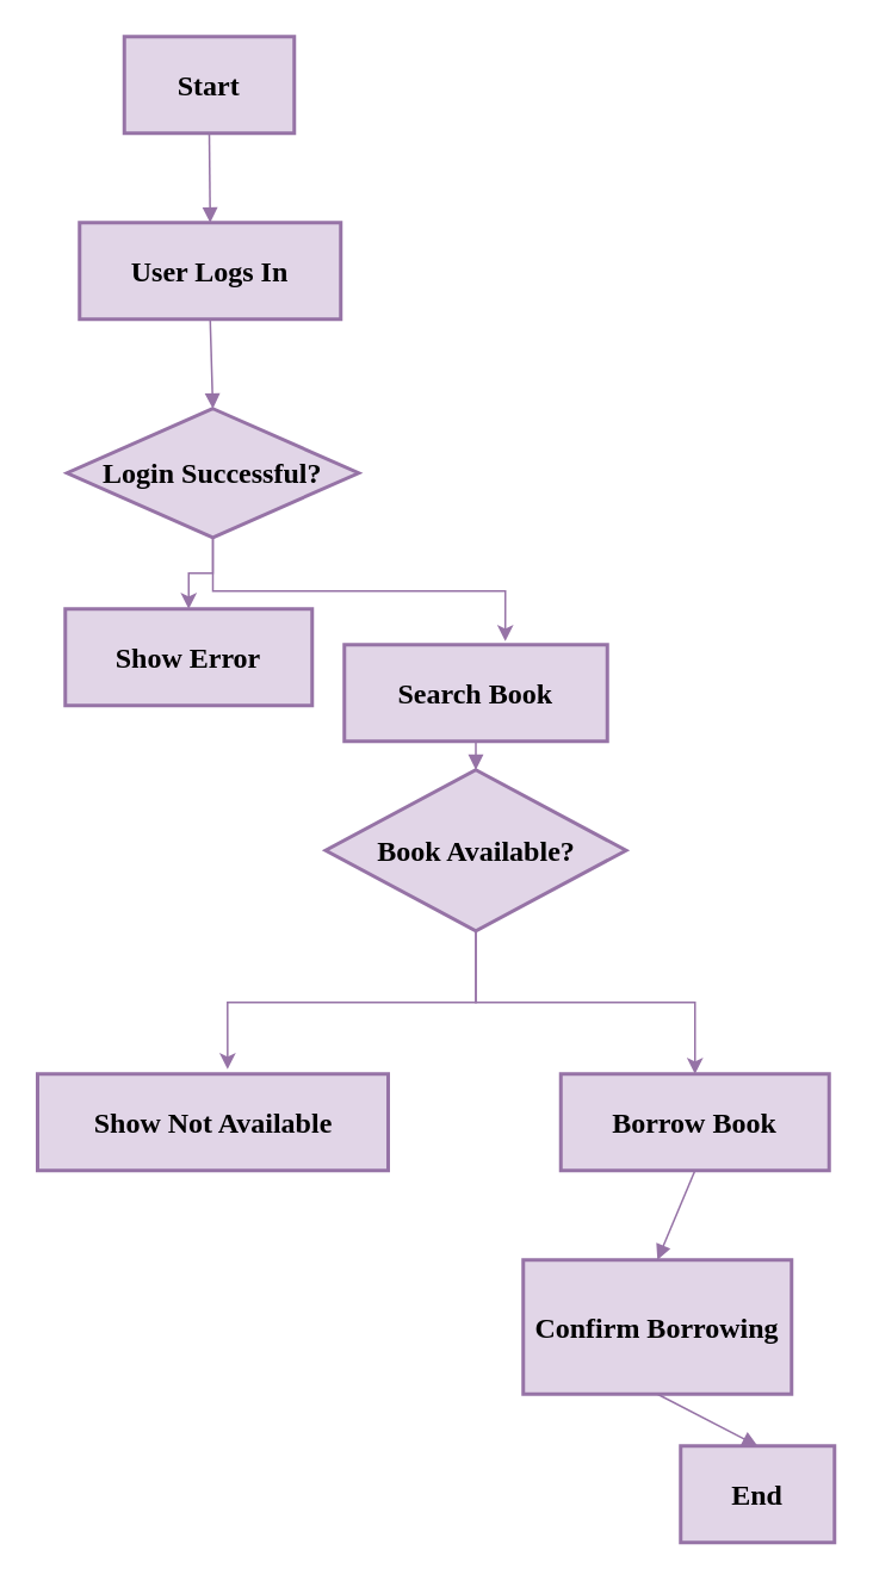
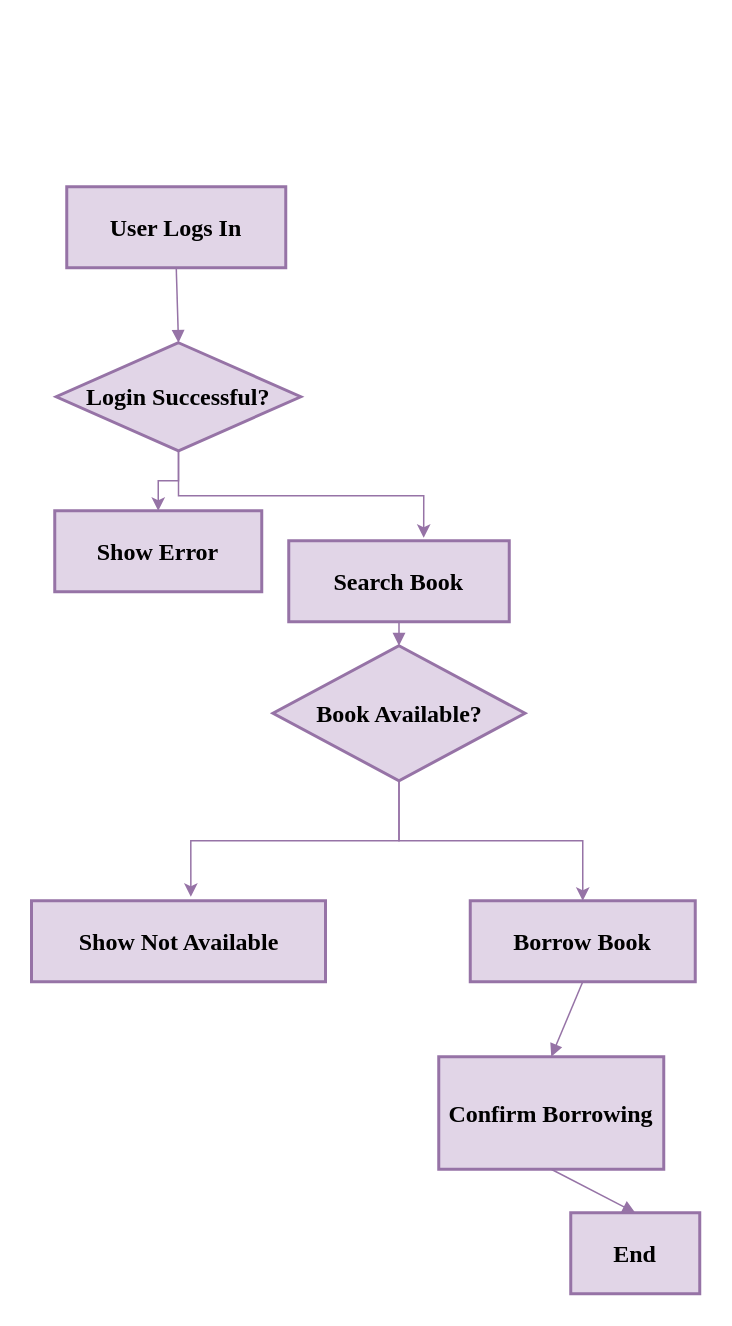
  <mxCell id="0" />
  <mxCell id="1" parent="0" />
- <mxCell id="2" value="Start" style="whiteSpace=wrap;strokeWidth=2;fillColor=#e1d5e7;strokeColor=#9673a6;fontFamily=Times New Roman;fontStyle=1;fontSize=16;" vertex="1" parent="1"><mxGeometry x="69" y="20" width="95" height="54" as="geometry" /></mxCell>
  <mxCell id="3" value="User Logs In" style="whiteSpace=wrap;strokeWidth=2;fillColor=#e1d5e7;strokeColor=#9673a6;fontFamily=Times New Roman;fontStyle=1;fontSize=16;" vertex="1" parent="1"><mxGeometry x="44" y="124" width="146" height="54" as="geometry" /></mxCell>
  <mxCell id="4" style="edgeStyle=orthogonalEdgeStyle;rounded=0;orthogonalLoop=1;jettySize=auto;html=1;entryX=0.5;entryY=0;entryDx=0;entryDy=0;fillColor=#e1d5e7;strokeColor=#9673a6;fontFamily=Times New Roman;fontStyle=1;fontSize=16;" edge="1" parent="1" source="5" target="6"><mxGeometry relative="1" as="geometry" /></mxCell>
  <mxCell id="5" value="Login Successful?" style="rhombus;strokeWidth=2;whiteSpace=wrap;fillColor=#e1d5e7;strokeColor=#9673a6;fontFamily=Times New Roman;fontStyle=1;fontSize=16;" vertex="1" parent="1"><mxGeometry x="37" y="228" width="163" height="72" as="geometry" /></mxCell>
  <mxCell id="6" value="Show Error" style="whiteSpace=wrap;strokeWidth=2;fillColor=#e1d5e7;strokeColor=#9673a6;fontFamily=Times New Roman;fontStyle=1;fontSize=16;" vertex="1" parent="1"><mxGeometry x="36" y="340" width="138" height="54" as="geometry" /></mxCell>
  <mxCell id="7" value="Search Book" style="whiteSpace=wrap;strokeWidth=2;fillColor=#e1d5e7;strokeColor=#9673a6;fontFamily=Times New Roman;fontStyle=1;fontSize=16;" vertex="1" parent="1"><mxGeometry x="192" y="360" width="147" height="54" as="geometry" /></mxCell>
  <mxCell id="8" style="edgeStyle=orthogonalEdgeStyle;rounded=0;orthogonalLoop=1;jettySize=auto;html=1;entryX=0.5;entryY=0;entryDx=0;entryDy=0;fillColor=#e1d5e7;strokeColor=#9673a6;fontFamily=Times New Roman;fontStyle=1;fontSize=16;" edge="1" parent="1" source="9" target="11"><mxGeometry relative="1" as="geometry" /></mxCell>
  <mxCell id="9" value="Book Available?" style="rhombus;strokeWidth=2;whiteSpace=wrap;fillColor=#e1d5e7;strokeColor=#9673a6;fontFamily=Times New Roman;fontStyle=1;fontSize=16;" vertex="1" parent="1"><mxGeometry x="181.5" y="430" width="168" height="90" as="geometry" /></mxCell>
  <mxCell id="10" value="Show Not Available" style="whiteSpace=wrap;strokeWidth=2;fillColor=#e1d5e7;strokeColor=#9673a6;fontFamily=Times New Roman;fontStyle=1;fontSize=16;" vertex="1" parent="1"><mxGeometry x="20.5" y="600" width="196" height="54" as="geometry" /></mxCell>
  <mxCell id="11" value="Borrow Book" style="whiteSpace=wrap;strokeWidth=2;fillColor=#e1d5e7;strokeColor=#9673a6;fontFamily=Times New Roman;fontStyle=1;fontSize=16;" vertex="1" parent="1"><mxGeometry x="313" y="600" width="150" height="54" as="geometry" /></mxCell>
  <mxCell id="12" value="Confirm Borrowing" style="whiteSpace=wrap;strokeWidth=2;fillColor=#e1d5e7;strokeColor=#9673a6;fontFamily=Times New Roman;fontStyle=1;fontSize=16;" vertex="1" parent="1"><mxGeometry x="292" y="704" width="150" height="75" as="geometry" /></mxCell>
  <mxCell id="13" value="End" style="whiteSpace=wrap;strokeWidth=2;fillColor=#e1d5e7;strokeColor=#9673a6;fontFamily=Times New Roman;fontStyle=1;fontSize=16;" vertex="1" parent="1"><mxGeometry x="380" y="808" width="86" height="54" as="geometry" /></mxCell>
- <mxCell id="14" value="" style="curved=1;startArrow=none;endArrow=block;exitX=0.5;exitY=1;entryX=0.5;entryY=0;rounded=0;fillColor=#e1d5e7;strokeColor=#9673a6;fontFamily=Times New Roman;fontStyle=1;fontSize=16;" edge="1" parent="1" source="2" target="3"><mxGeometry relative="1" as="geometry"><Array as="points" /></mxGeometry></mxCell>
  <mxCell id="15" value="" style="curved=1;startArrow=none;endArrow=block;exitX=0.5;exitY=1;entryX=0.5;entryY=0;rounded=0;fillColor=#e1d5e7;strokeColor=#9673a6;fontFamily=Times New Roman;fontStyle=1;fontSize=16;" edge="1" parent="1" source="3" target="5"><mxGeometry relative="1" as="geometry"><Array as="points" /></mxGeometry></mxCell>
  <mxCell id="16" value="" style="curved=1;startArrow=none;endArrow=block;exitX=0.5;exitY=0.99;entryX=0.5;entryY=0;rounded=0;fillColor=#e1d5e7;strokeColor=#9673a6;fontFamily=Times New Roman;fontStyle=1;fontSize=16;" edge="1" parent="1" source="7" target="9"><mxGeometry relative="1" as="geometry"><Array as="points" /></mxGeometry></mxCell>
  <mxCell id="17" value="" style="curved=1;startArrow=none;endArrow=block;exitX=0.5;exitY=1.01;entryX=0.5;entryY=0.01;rounded=0;fillColor=#e1d5e7;strokeColor=#9673a6;fontFamily=Times New Roman;fontStyle=1;fontSize=16;" edge="1" parent="1" source="11" target="12"><mxGeometry relative="1" as="geometry"><Array as="points" /></mxGeometry></mxCell>
  <mxCell id="18" value="" style="curved=1;startArrow=none;endArrow=block;exitX=0.5;exitY=1.01;entryX=0.5;entryY=0.01;rounded=0;fillColor=#e1d5e7;strokeColor=#9673a6;fontFamily=Times New Roman;fontStyle=1;fontSize=16;" edge="1" parent="1" source="12" target="13"><mxGeometry relative="1" as="geometry"><Array as="points" /></mxGeometry></mxCell>
  <mxCell id="19" style="edgeStyle=orthogonalEdgeStyle;rounded=0;orthogonalLoop=1;jettySize=auto;html=1;entryX=0.612;entryY=-0.037;entryDx=0;entryDy=0;entryPerimeter=0;fillColor=#e1d5e7;strokeColor=#9673a6;fontFamily=Times New Roman;fontStyle=1;fontSize=16;" edge="1" parent="1" source="5" target="7"><mxGeometry relative="1" as="geometry" /></mxCell>
  <mxCell id="20" style="edgeStyle=orthogonalEdgeStyle;rounded=0;orthogonalLoop=1;jettySize=auto;html=1;entryX=0.542;entryY=-0.049;entryDx=0;entryDy=0;entryPerimeter=0;fillColor=#e1d5e7;strokeColor=#9673a6;fontFamily=Times New Roman;fontStyle=1;fontSize=16;" edge="1" parent="1" source="9" target="10"><mxGeometry relative="1" as="geometry" /></mxCell>
